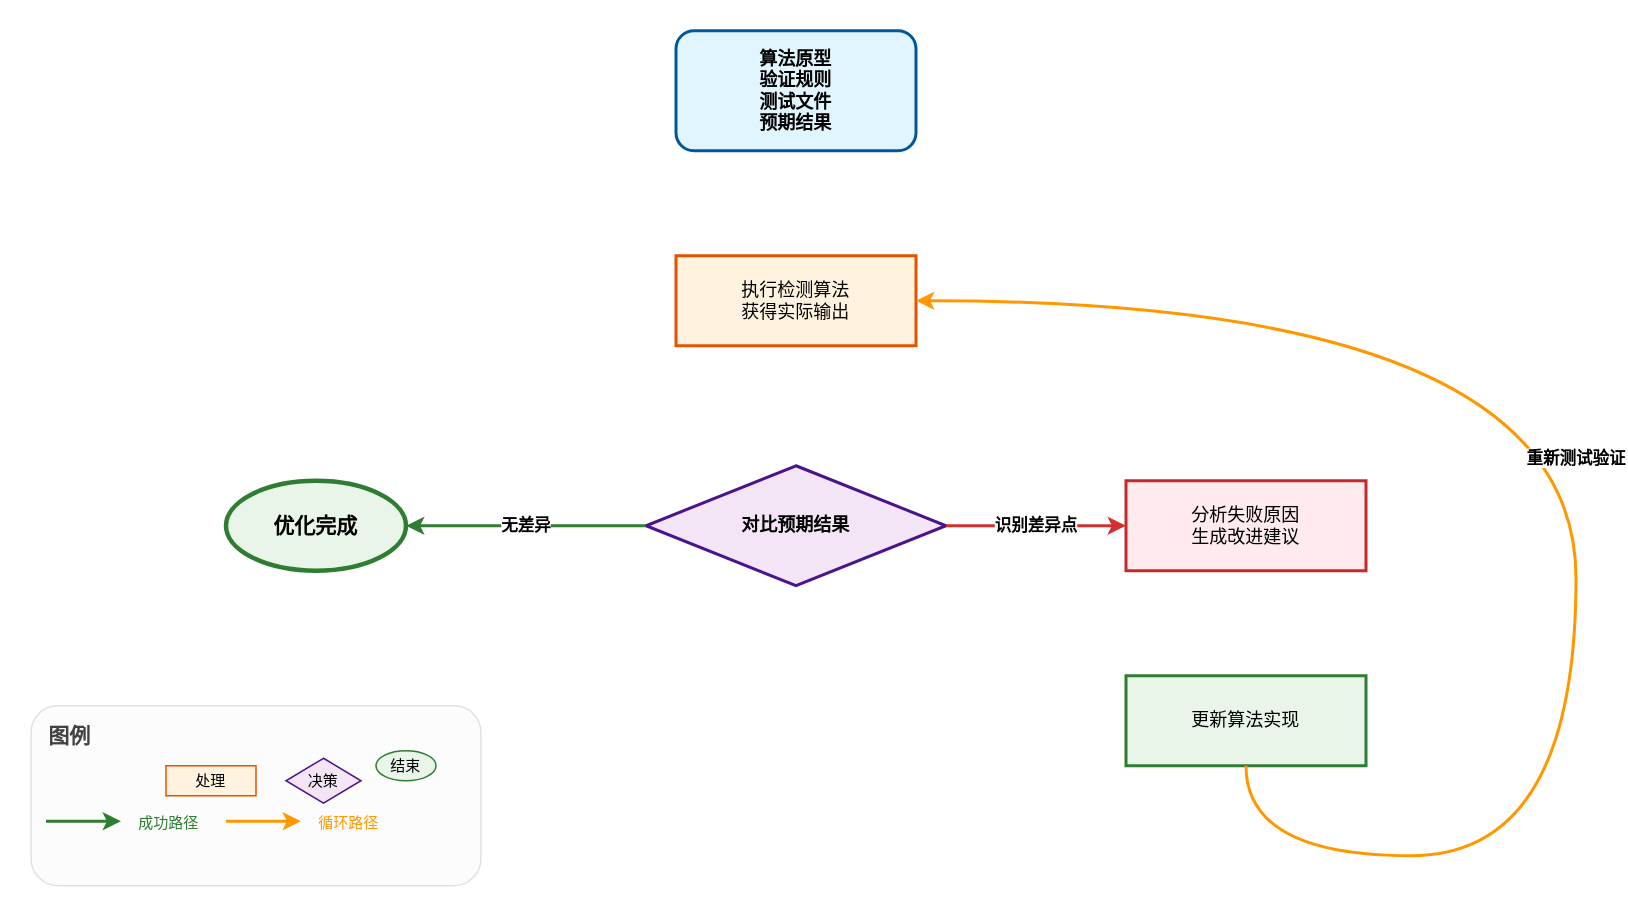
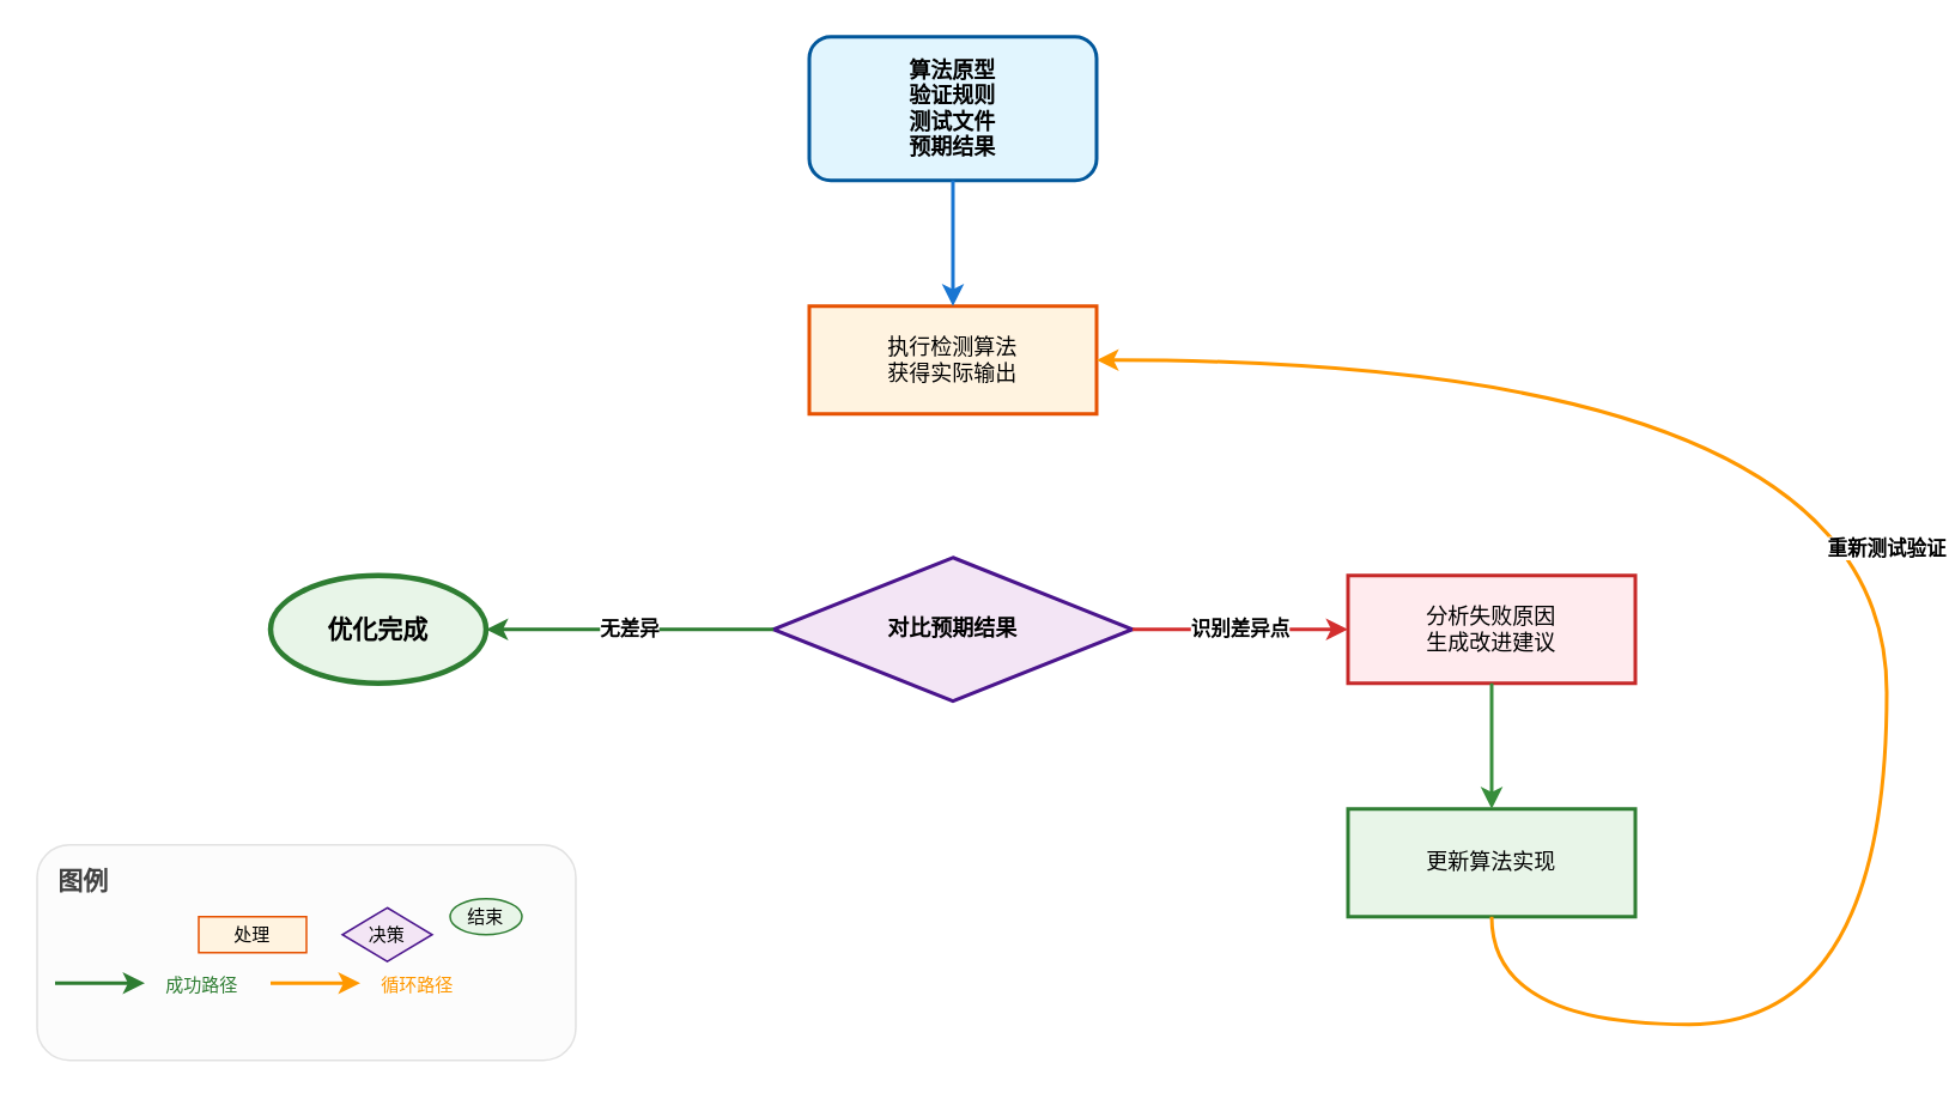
  <mxCell id="0" />
  <mxCell id="1" parent="0" />
  <mxCell id="2" value="算法原型&#10;验证规则&#10;测试文件&#10;预期结果" style="rounded=1;whiteSpace=wrap;html=1;fillColor=#e1f5fe;strokeColor=#01579b;strokeWidth=2;fontStyle=1;fontSize=12;spacingTop=10;spacingBottom=10;" vertex="1" parent="1"><mxGeometry x="450" y="20" width="160" height="80" as="geometry" /></mxCell>
  <mxCell id="3" value="执行检测算法&#10;获得实际输出" style="rounded=0;whiteSpace=wrap;html=1;fillColor=#fff3e0;strokeColor=#e65100;strokeWidth=2;fontSize=12;spacingTop=8;spacingBottom=8;" vertex="1" parent="1"><mxGeometry x="450" y="170" width="160" height="60" as="geometry" /></mxCell>
  <mxCell id="4" value="对比预期结果" style="rhombus;whiteSpace=wrap;html=1;fillColor=#f3e5f5;strokeColor=#4a148c;strokeWidth=2;fontSize=12;fontStyle=1;" vertex="1" parent="1"><mxGeometry x="430" y="310" width="200" height="80" as="geometry" /></mxCell>
  <mxCell id="5" value="分析失败原因&#10;生成改进建议" style="rounded=0;whiteSpace=wrap;html=1;fillColor=#ffebee;strokeColor=#c62828;strokeWidth=2;fontSize=12;spacingTop=8;spacingBottom=8;" vertex="1" parent="1"><mxGeometry x="750" y="320" width="160" height="60" as="geometry" /></mxCell>
  <mxCell id="6" value="更新算法实现" style="rounded=0;whiteSpace=wrap;html=1;fillColor=#e8f5e8;strokeColor=#2e7d32;strokeWidth=2;fontSize=12;spacingTop=8;spacingBottom=8;" vertex="1" parent="1"><mxGeometry x="750" y="450" width="160" height="60" as="geometry" /></mxCell>
  <mxCell id="7" value="优化完成" style="ellipse;whiteSpace=wrap;html=1;fillColor=#e8f5e8;strokeColor=#2e7d32;strokeWidth=3;fontSize=14;fontStyle=1;" vertex="1" parent="1"><mxGeometry x="150" y="320" width="120" height="60" as="geometry" /></mxCell>
+ <mxCell id="8" value="" style="edgeStyle=orthogonalEdgeStyle;rounded=0;orthogonalLoop=1;jettySize=auto;html=1;strokeWidth=2;strokeColor=#1976d2;" edge="1" parent="1" source="2" target="3"><mxGeometry relative="1" as="geometry" /></mxCell>
  <mxCell id="9" value="识别差异点" style="edgeStyle=orthogonalEdgeStyle;rounded=0;orthogonalLoop=1;jettySize=auto;html=1;strokeWidth=2;strokeColor=#d32f2f;fontSize=11;fontStyle=1;" edge="1" parent="1" source="4" target="5"><mxGeometry relative="1" as="geometry" /></mxCell>
+ <mxCell id="10" value="" style="edgeStyle=orthogonalEdgeStyle;rounded=0;orthogonalLoop=1;jettySize=auto;html=1;strokeWidth=2;strokeColor=#388e3c;" edge="1" parent="1" source="5" target="6"><mxGeometry relative="1" as="geometry" /></mxCell>
  <mxCell id="11" value="重新测试验证" style="edgeStyle=orthogonalEdgeStyle;rounded=1;orthogonalLoop=1;jettySize=auto;html=1;strokeWidth=2;strokeColor=#ff9800;curved=1;fontSize=11;fontStyle=1;" edge="1" parent="1" source="6" target="3"><mxGeometry relative="1" as="geometry"><Array as="points"><mxPoint x="830" y="570" /><mxPoint x="1050" y="570" /><mxPoint x="1050" y="200" /></Array></mxGeometry></mxCell>
  <mxCell id="12" value="无差异" style="edgeStyle=orthogonalEdgeStyle;rounded=0;orthogonalLoop=1;jettySize=auto;html=1;strokeWidth=2;strokeColor=#2e7d32;fontSize=11;fontStyle=1;" edge="1" parent="1" source="4" target="7"><mxGeometry relative="1" as="geometry" /></mxCell>
  <mxCell id="13" value="" style="rounded=1;whiteSpace=wrap;html=1;fillColor=#f5f5f5;strokeColor=#9e9e9e;strokeWidth=1;opacity=30;" vertex="1" parent="1"><mxGeometry x="20" y="470" width="300" height="120" as="geometry" /></mxCell>
  <mxCell id="14" value="图例" style="text;html=1;strokeColor=none;fillColor=none;align=left;verticalAlign=middle;whiteSpace=wrap;rounded=0;fontSize=14;fontStyle=1;fontColor=#424242;" vertex="1" parent="1"><mxGeometry x="30" y="480" width="60" height="20" as="geometry" /></mxCell>
  <mxCell id="15" value="处理" style="rounded=0;whiteSpace=wrap;html=1;fillColor=#fff3e0;strokeColor=#e65100;strokeWidth=1;fontSize=10;" vertex="1" parent="1"><mxGeometry x="110" y="510" width="60" height="20" as="geometry" /></mxCell>
  <mxCell id="16" value="决策" style="rhombus;whiteSpace=wrap;html=1;fillColor=#f3e5f5;strokeColor=#4a148c;strokeWidth=1;fontSize=10;" vertex="1" parent="1"><mxGeometry x="190" y="505" width="50" height="30" as="geometry" /></mxCell>
  <mxCell id="17" value="结束" style="ellipse;whiteSpace=wrap;html=1;fillColor=#e8f5e8;strokeColor=#2e7d32;strokeWidth=1;fontSize=10;" vertex="1" parent="1"><mxGeometry x="250" y="500" width="40" height="20" as="geometry" /></mxCell>
  <mxCell id="18" value="成功路径" style="text;html=1;strokeColor=none;fillColor=none;align=left;verticalAlign=middle;whiteSpace=wrap;rounded=0;fontSize=10;fontColor=#2e7d32;" vertex="1" parent="1"><mxGeometry x="90" y="540" width="60" height="15" as="geometry" /></mxCell>
  <mxCell id="19" value="" style="endArrow=classic;html=1;rounded=0;strokeWidth=2;strokeColor=#2e7d32;" edge="1" parent="1"><mxGeometry width="50" height="50" relative="1" as="geometry"><mxPoint x="30" y="547" as="sourcePoint" /><mxPoint x="80" y="547" as="targetPoint" /></mxGeometry></mxCell>
  <mxCell id="20" value="循环路径" style="text;html=1;strokeColor=none;fillColor=none;align=left;verticalAlign=middle;whiteSpace=wrap;rounded=0;fontSize=10;fontColor=#ff9800;" vertex="1" parent="1"><mxGeometry x="210" y="540" width="60" height="15" as="geometry" /></mxCell>
  <mxCell id="21" value="" style="endArrow=classic;html=1;rounded=1;strokeWidth=2;strokeColor=#ff9800;curved=1;" edge="1" parent="1"><mxGeometry width="50" height="50" relative="1" as="geometry"><mxPoint x="150" y="547" as="sourcePoint" /><mxPoint x="200" y="547" as="targetPoint" /></mxGeometry></mxCell>
